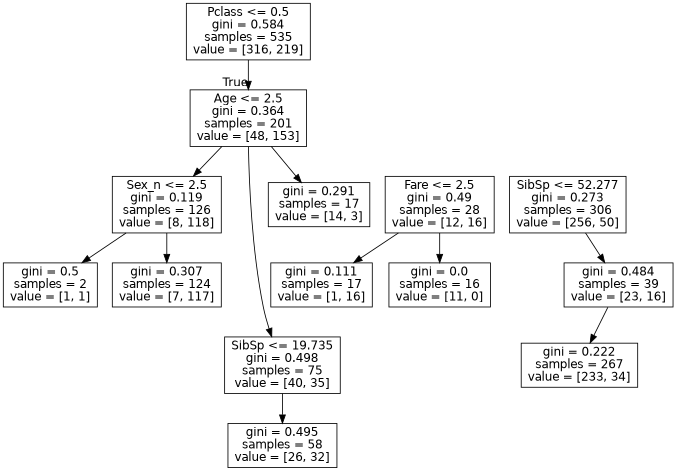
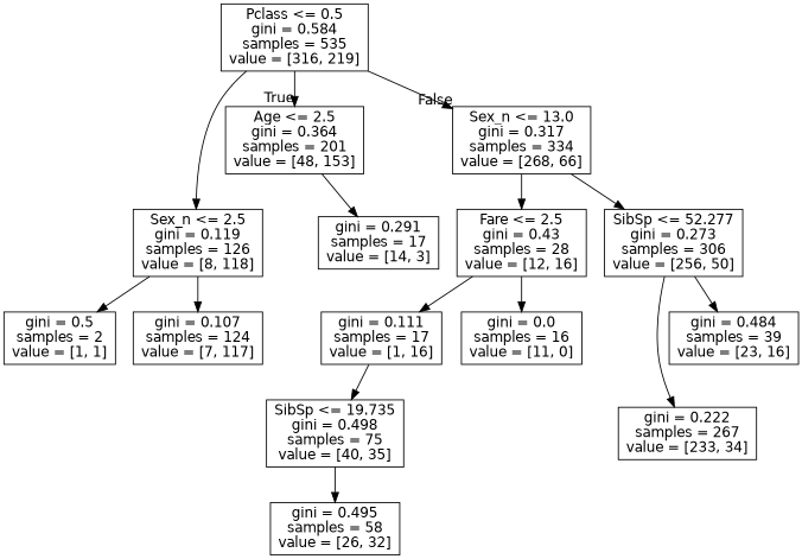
  digraph {
    fontname="DejaVu Sans"
    node [fontname="DejaVu Sans" shape=box]
    edge [fontname="DejaVu Sans"]
    n1 [label="Pclass <= 0.5\ngini = 0.584\nsamples = 535\nvalue = [316, 219]"]
    n2 [label="Age <= 2.5\ngini = 0.364\nsamples = 201\nvalue = [48, 153]"]
+   n3 [label="Sex_n <= 13.0\ngini = 0.317\nsamples = 334\nvalue = [268, 66]"]
    n4 [label="Sex_n <= 2.5\ngini = 0.119\nsamples = 126\nvalue = [8, 118]"]
    n5 [label="SibSp <= 19.735\ngini = 0.498\nsamples = 75\nvalue = [40, 35]"]
    n6 [label="gini = 0.291\nsamples = 17\nvalue = [14, 3]"]
-   n7 [label="Fare <= 2.5\ngini = 0.49\nsamples = 28\nvalue = [12, 16]"]
+   n7 [label="Fare <= 2.5\ngini = 0.43\nsamples = 28\nvalue = [12, 16]"]
    n8 [label="SibSp <= 52.277\ngini = 0.273\nsamples = 306\nvalue = [256, 50]"]
    n9 [label="gini = 0.5\nsamples = 2\nvalue = [1, 1]"]
-   n10 [label="gini = 0.307\nsamples = 124\nvalue = [7, 117]"]
+   n10 [label="gini = 0.107\nsamples = 124\nvalue = [7, 117]"]
    n11 [label="gini = 0.495\nsamples = 58\nvalue = [26, 32]"]
    n12 [label="gini = 0.111\nsamples = 17\nvalue = [1, 16]"]
    n13 [label="gini = 0.0\nsamples = 16\nvalue = [11, 0]"]
    n14 [label="gini = 0.222\nsamples = 267\nvalue = [233, 34]"]
    n15 [label="gini = 0.484\nsamples = 39\nvalue = [23, 16]"]
    n1 -> n2 [headlabel=True labelangle=45 labeldistance=2.5]
-   n2 -> n4
-   n2 -> n5
+   n1 -> n3 [headlabel=False labelangle=-45 labeldistance=2.5]
+   n1 -> n4
+   n12 -> n5
    n2 -> n6
+   n3 -> n7
+   n3 -> n8
    n4 -> n9
    n4 -> n10
    n5 -> n11
    n7 -> n12
    n7 -> n13
-   n15 -> n14
+   n8 -> n14
    n8 -> n15
  }
